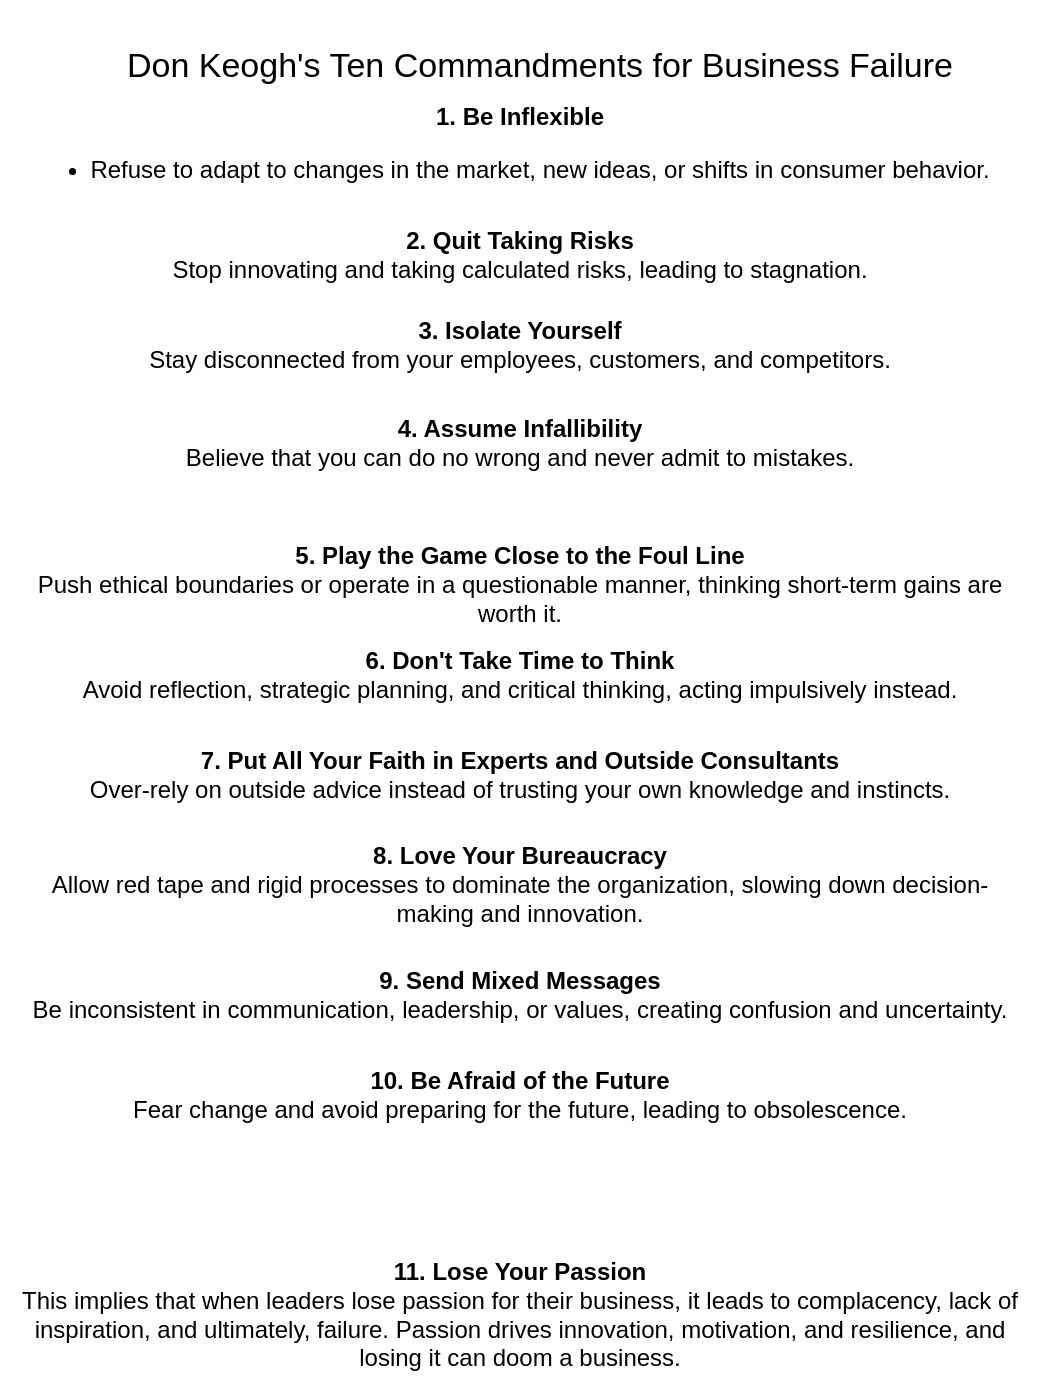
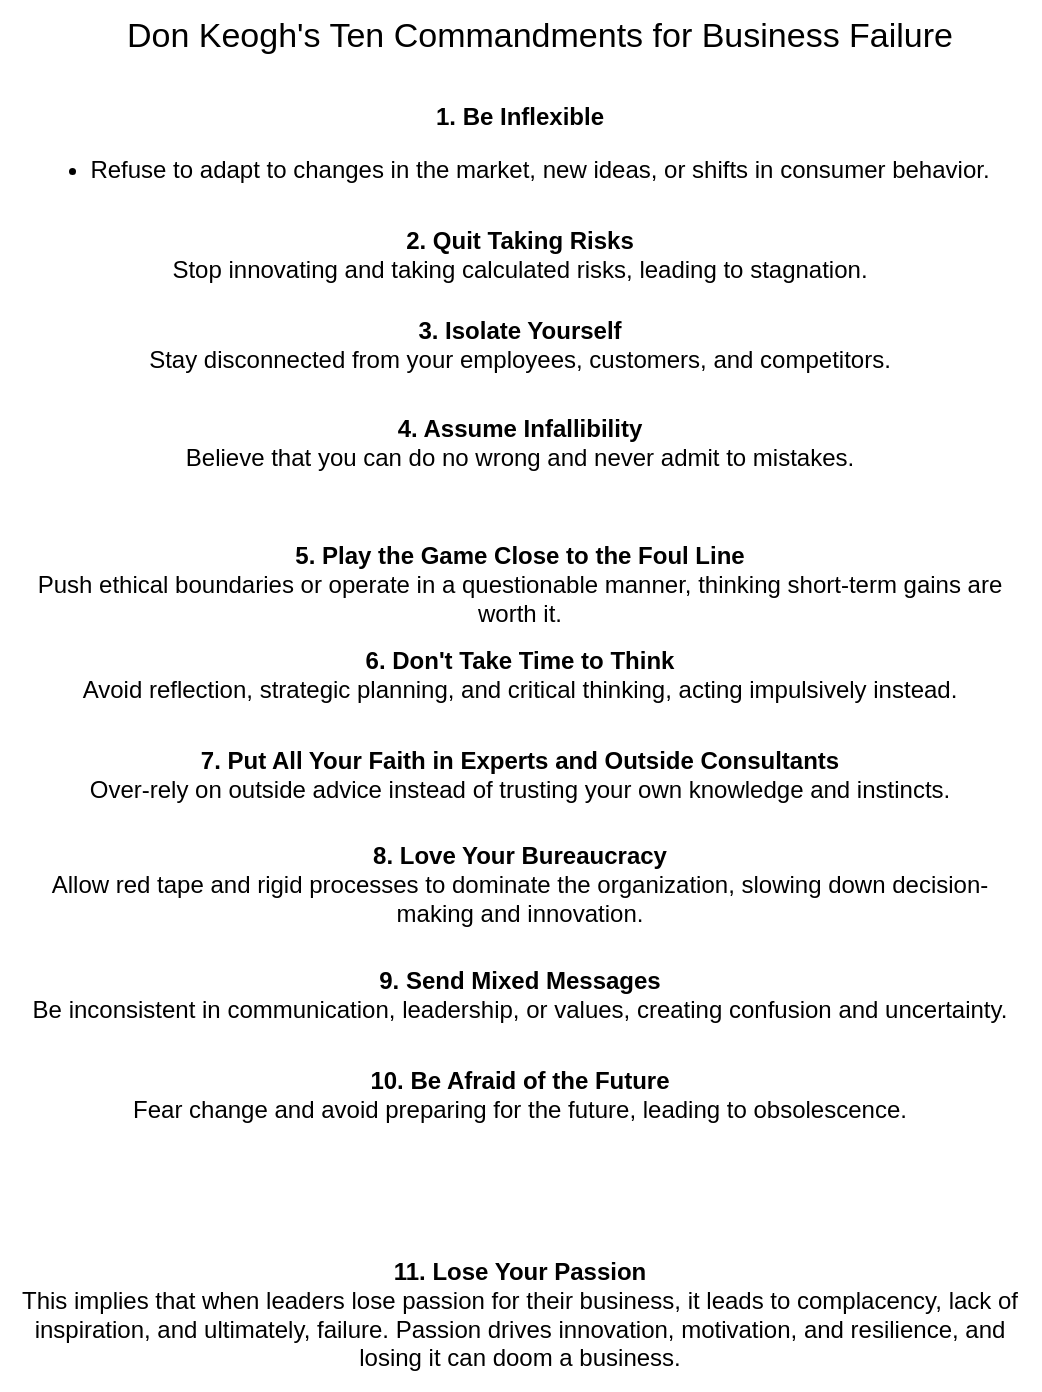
  <mxCell id="0" />
  <mxCell id="1" parent="0" />
- <mxCell id="2" value="&lt;font style=&quot;font-size: 34px;&quot;&gt;Don Keogh's Ten Commandments for Business Failure&lt;/font&gt;" style="text;html=1;align=center;verticalAlign=middle;whiteSpace=wrap;rounded=0;" vertex="1" parent="1"><mxGeometry x="120" y="50" width="840" height="30" as="geometry" /></mxCell>
+ <mxCell id="2" value="&lt;font style=&quot;font-size: 34px;&quot;&gt;Don Keogh's Ten Commandments for Business Failure&lt;/font&gt;" style="text;html=1;align=center;verticalAlign=middle;whiteSpace=wrap;rounded=0;" vertex="1" parent="1"><mxGeometry x="120" y="20" width="840" height="30" as="geometry" /></mxCell>
  <mxCell id="3" value="&lt;strong style=&quot;font-size: 24px; background-color: initial;&quot;&gt;10. Be Afraid of the Future&lt;/strong&gt;&lt;br style=&quot;font-size: 24px;&quot;&gt;&lt;span style=&quot;background-color: initial; font-size: 24px;&quot;&gt;Fear change and avoid preparing for the future, leading to obsolescence.&lt;/span&gt;" style="text;html=1;align=center;verticalAlign=middle;whiteSpace=wrap;rounded=0;fontSize=24;" vertex="1" parent="1"><mxGeometry x="20" y="1040" width="1000" height="110" as="geometry" /></mxCell>
  <mxCell id="4" value="&lt;strong style=&quot;font-size: 24px; background-color: initial;&quot;&gt;9. Send Mixed Messages&lt;/strong&gt;&lt;br style=&quot;font-size: 24px;&quot;&gt;&lt;span style=&quot;background-color: initial; font-size: 24px;&quot;&gt;Be inconsistent in communication, leadership, or values, creating confusion and uncertainty.&lt;/span&gt;" style="text;html=1;align=center;verticalAlign=middle;whiteSpace=wrap;rounded=0;fontSize=24;" vertex="1" parent="1"><mxGeometry x="20" y="940" width="1000" height="110" as="geometry" /></mxCell>
  <mxCell id="5" value="&lt;strong style=&quot;font-size: 24px; background-color: initial;&quot;&gt;8. Love Your Bureaucracy&lt;/strong&gt;&lt;br style=&quot;font-size: 24px;&quot;&gt;&lt;span style=&quot;background-color: initial; font-size: 24px;&quot;&gt;Allow red tape and rigid processes to dominate the organization, slowing down decision-making and innovation.&lt;/span&gt;" style="text;html=1;align=center;verticalAlign=middle;whiteSpace=wrap;rounded=0;fontSize=24;" vertex="1" parent="1"><mxGeometry x="20" y="830" width="1000" height="110" as="geometry" /></mxCell>
  <mxCell id="6" value="&lt;p style=&quot;font-size: 24px; background-color: initial; display: inline !important;&quot;&gt;&lt;strong style=&quot;font-size: 24px;&quot;&gt;7. Put All Your Faith in Experts and Outside Consultants&lt;br style=&quot;font-size: 24px;&quot;&gt;&lt;/strong&gt;&lt;/p&gt;&lt;span style=&quot;background-color: initial; font-size: 24px;&quot;&gt;Over-rely on outside advice instead of trusting your own knowledge and instincts.&lt;/span&gt;" style="text;html=1;align=center;verticalAlign=middle;whiteSpace=wrap;rounded=0;fontSize=24;" vertex="1" parent="1"><mxGeometry x="20" y="720" width="1000" height="110" as="geometry" /></mxCell>
  <mxCell id="7" value="&lt;strong style=&quot;font-size: 24px; background-color: initial;&quot;&gt;6. Don't Take Time to Think&lt;/strong&gt;&lt;div style=&quot;font-size: 24px;&quot;&gt;&lt;span style=&quot;background-color: initial; font-size: 24px;&quot;&gt;Avoid reflection, strategic planning, and critical thinking, acting impulsively instead.&lt;/span&gt;&lt;/div&gt;" style="text;html=1;align=center;verticalAlign=middle;whiteSpace=wrap;rounded=0;fontSize=24;" vertex="1" parent="1"><mxGeometry x="20" y="620" width="1000" height="110" as="geometry" /></mxCell>
  <mxCell id="8" value="&lt;p style=&quot;font-size: 24px; background-color: initial; display: inline !important;&quot;&gt;&lt;strong style=&quot;font-size: 24px;&quot;&gt;5. Play the Game Close to the Foul Line&lt;br style=&quot;font-size: 24px;&quot;&gt;&lt;/strong&gt;&lt;/p&gt;&lt;span style=&quot;background-color: initial; font-size: 24px;&quot;&gt;Push ethical boundaries or operate in a questionable manner, thinking short-term gains are worth it.&lt;/span&gt;" style="text;html=1;align=center;verticalAlign=middle;whiteSpace=wrap;rounded=0;fontSize=24;" vertex="1" parent="1"><mxGeometry x="20" y="530" width="1000" height="110" as="geometry" /></mxCell>
  <mxCell id="9" value="&lt;p style=&quot;font-size: 24px; background-color: initial; display: inline !important;&quot;&gt;&lt;strong style=&quot;font-size: 24px;&quot;&gt;4. Assume Infallibility&lt;br style=&quot;font-size: 24px;&quot;&gt;&lt;/strong&gt;&lt;/p&gt;&lt;span style=&quot;background-color: initial; font-size: 24px;&quot;&gt;Believe that you can do no wrong and never admit to mistakes.&lt;/span&gt;" style="text;html=1;align=center;verticalAlign=middle;whiteSpace=wrap;rounded=0;fontSize=24;" vertex="1" parent="1"><mxGeometry x="20" y="388" width="1000" height="110" as="geometry" /></mxCell>
  <mxCell id="10" value="&lt;p style=&quot;font-size: 24px; background-color: initial; display: inline !important;&quot;&gt;&lt;strong style=&quot;font-size: 24px;&quot;&gt;3. Isolate Yourself&lt;br style=&quot;font-size: 24px;&quot;&gt;&lt;/strong&gt;&lt;/p&gt;&lt;span style=&quot;background-color: initial; font-size: 24px;&quot;&gt;Stay disconnected from your employees, customers, and competitors.&lt;/span&gt;" style="text;html=1;align=center;verticalAlign=middle;whiteSpace=wrap;rounded=0;fontSize=24;" vertex="1" parent="1"><mxGeometry x="20" y="290" width="1000" height="110" as="geometry" /></mxCell>
  <mxCell id="11" value="&lt;font style=&quot;font-size: 24px;&quot;&gt;&lt;p style=&quot;background-color: initial; font-size: 24px; display: inline !important;&quot;&gt;&lt;strong style=&quot;font-size: 24px;&quot;&gt;2. Quit Taking Risks&lt;br style=&quot;font-size: 24px;&quot;&gt;&lt;/strong&gt;&lt;/p&gt;&lt;span style=&quot;background-color: initial; font-size: 24px;&quot;&gt;Stop innovating and taking calculated risks, leading to stagnation.&lt;/span&gt;&lt;/font&gt;" style="text;html=1;align=center;verticalAlign=middle;whiteSpace=wrap;rounded=0;fontSize=24;" vertex="1" parent="1"><mxGeometry x="20" y="200" width="1000" height="110" as="geometry" /></mxCell>
  <mxCell id="12" value="&lt;p style=&quot;font-size: 24px; background-color: initial; display: inline !important;&quot;&gt;&lt;strong style=&quot;font-size: 24px;&quot;&gt;1. Be Inflexible&lt;/strong&gt;&lt;/p&gt;&lt;ul style=&quot;font-size: 24px; background-color: initial;&quot;&gt;&lt;li style=&quot;font-size: 24px;&quot;&gt;Refuse to adapt to changes in the market, new ideas, or shifts in consumer behavior.&lt;/li&gt;&lt;/ul&gt;" style="text;html=1;align=center;verticalAlign=middle;whiteSpace=wrap;rounded=0;fontSize=24;" vertex="1" parent="1"><mxGeometry x="20" y="100" width="1000" height="110" as="geometry" /></mxCell>
  <mxCell id="13" value="&lt;strong style=&quot;font-size: 24px; background-color: initial;&quot;&gt;11. Lose Your Passion&lt;/strong&gt;&lt;br style=&quot;font-size: 24px;&quot;&gt;&lt;span style=&quot;background-color: initial; font-size: 24px;&quot;&gt;This implies that when leaders lose passion for their business, it leads to complacency, lack of inspiration, and ultimately, failure. Passion drives innovation, motivation, and resilience, and losing it can doom a business.&lt;/span&gt;" style="text;html=1;align=center;verticalAlign=middle;whiteSpace=wrap;rounded=0;fontSize=24;" vertex="1" parent="1"><mxGeometry x="20" y="1260" width="1000" height="110" as="geometry" /></mxCell>
